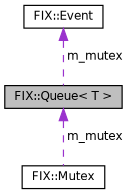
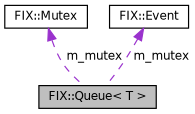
  digraph {
    node [color=black fillcolor=white fontname=Helvetica fontsize=10 shape=record style=filled]
    edge [color=darkorchid3 dir=back fontname=Helvetica fontsize=10 labelfontname=Helvetica labelfontsize=10 style=dashed]
    n1 [fillcolor=grey75 fontcolor=black height=0.2 label="FIX::Queue\< T \>" width=0.4]
    n2 [height=0.2 label="FIX::Mutex" width=0.4]
    n3 [height=0.2 label="FIX::Event" width=0.4]
-   n1 -> n2 [label=" m_mutex"]
+   n2 -> n1 [label=" m_mutex"]
    n3 -> n1 [label=" m_mutex"]
  }
